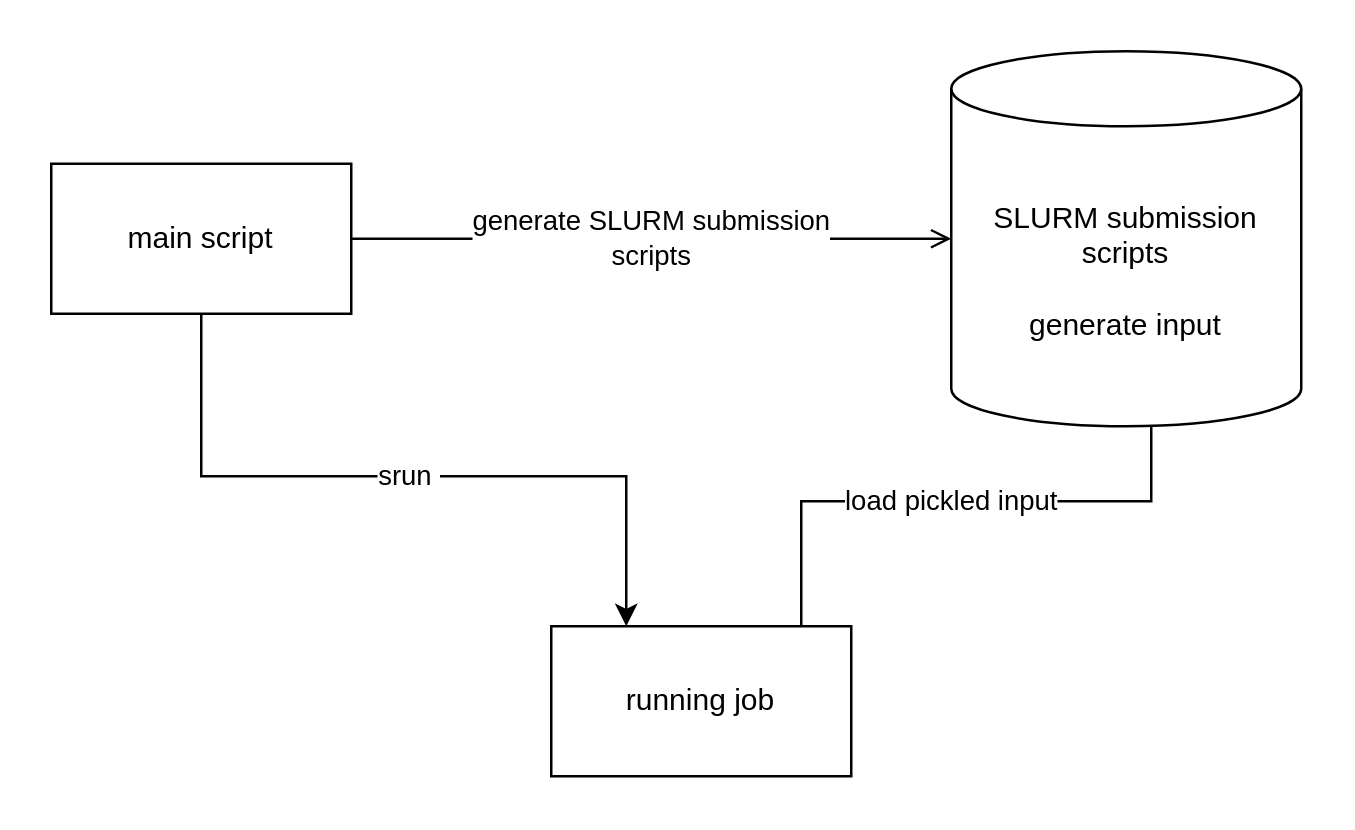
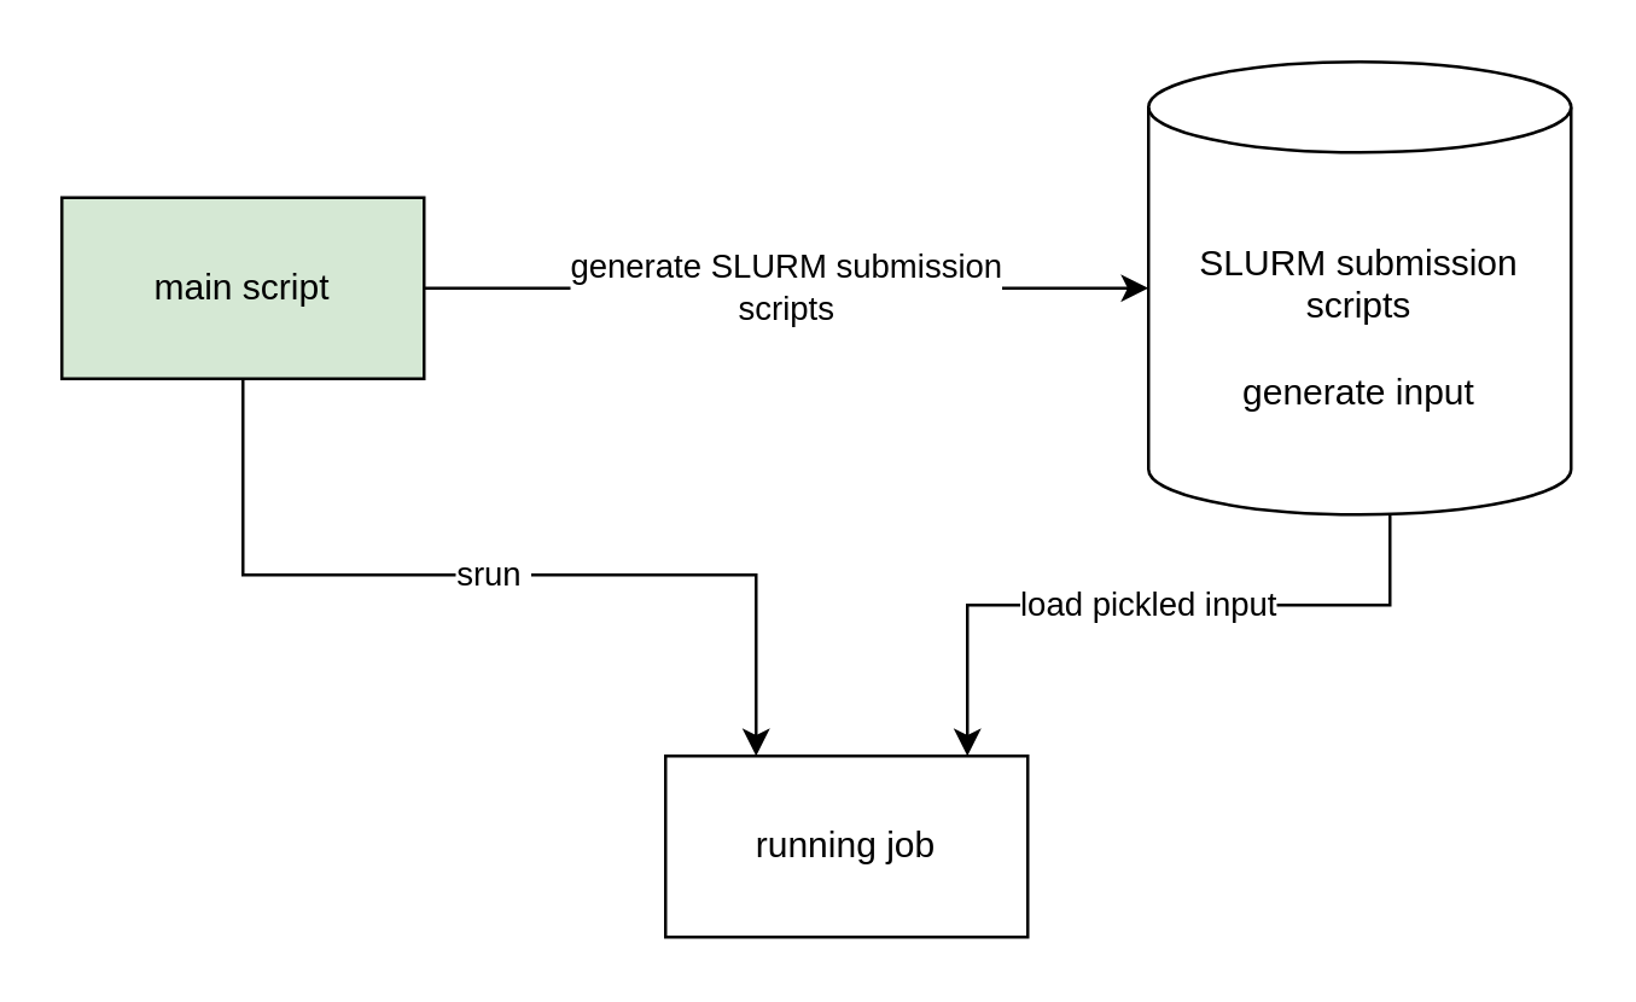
  <mxCell id="0" />
  <mxCell id="1" parent="0" />
- <mxCell id="2" value="generate SLURM submission&lt;br&gt;scripts" style="edgeStyle=orthogonalEdgeStyle;rounded=0;orthogonalLoop=1;jettySize=auto;html=1;endArrow=open;" edge="1" parent="1" source="4" target="6"><mxGeometry relative="1" as="geometry" /></mxCell>
+ <mxCell id="2" value="generate SLURM submission&lt;br&gt;scripts" style="edgeStyle=orthogonalEdgeStyle;rounded=0;orthogonalLoop=1;jettySize=auto;html=1;" edge="1" parent="1" source="4" target="6"><mxGeometry relative="1" as="geometry" /></mxCell>
  <mxCell id="3" value="srun&amp;nbsp;" style="edgeStyle=orthogonalEdgeStyle;rounded=0;orthogonalLoop=1;jettySize=auto;html=1;" edge="1" parent="1" source="4" target="7"><mxGeometry relative="1" as="geometry"><Array as="points"><mxPoint x="80" y="190" /><mxPoint x="250" y="190" /></Array></mxGeometry></mxCell>
- <mxCell id="4" value="main script" style="rounded=0;whiteSpace=wrap;html=1;" vertex="1" parent="1"><mxGeometry x="20" y="65" width="120" height="60" as="geometry" /></mxCell>
- <mxCell id="5" value="load pickled input" style="edgeStyle=orthogonalEdgeStyle;rounded=0;orthogonalLoop=1;jettySize=auto;html=1;endArrow=none;" edge="1" parent="1" source="6" target="7"><mxGeometry relative="1" as="geometry"><Array as="points"><mxPoint x="460" y="200" /><mxPoint x="320" y="200" /></Array></mxGeometry></mxCell>
+ <mxCell id="4" value="main script" style="rounded=0;whiteSpace=wrap;html=1;fillColor=#d5e8d4;" vertex="1" parent="1"><mxGeometry x="20" y="65" width="120" height="60" as="geometry" /></mxCell>
+ <mxCell id="5" value="load pickled input" style="edgeStyle=orthogonalEdgeStyle;rounded=0;orthogonalLoop=1;jettySize=auto;html=1;" edge="1" parent="1" source="6" target="7"><mxGeometry relative="1" as="geometry"><Array as="points"><mxPoint x="460" y="200" /><mxPoint x="320" y="200" /></Array></mxGeometry></mxCell>
  <mxCell id="6" value="SLURM submission scripts&lt;br&gt;&lt;br&gt;generate input" style="shape=cylinder3;whiteSpace=wrap;html=1;boundedLbl=1;backgroundOutline=1;size=15;" vertex="1" parent="1"><mxGeometry x="380" y="20" width="140" height="150" as="geometry" /></mxCell>
  <mxCell id="7" value="running job" style="rounded=0;whiteSpace=wrap;html=1;" vertex="1" parent="1"><mxGeometry x="220" y="250" width="120" height="60" as="geometry" /></mxCell>
